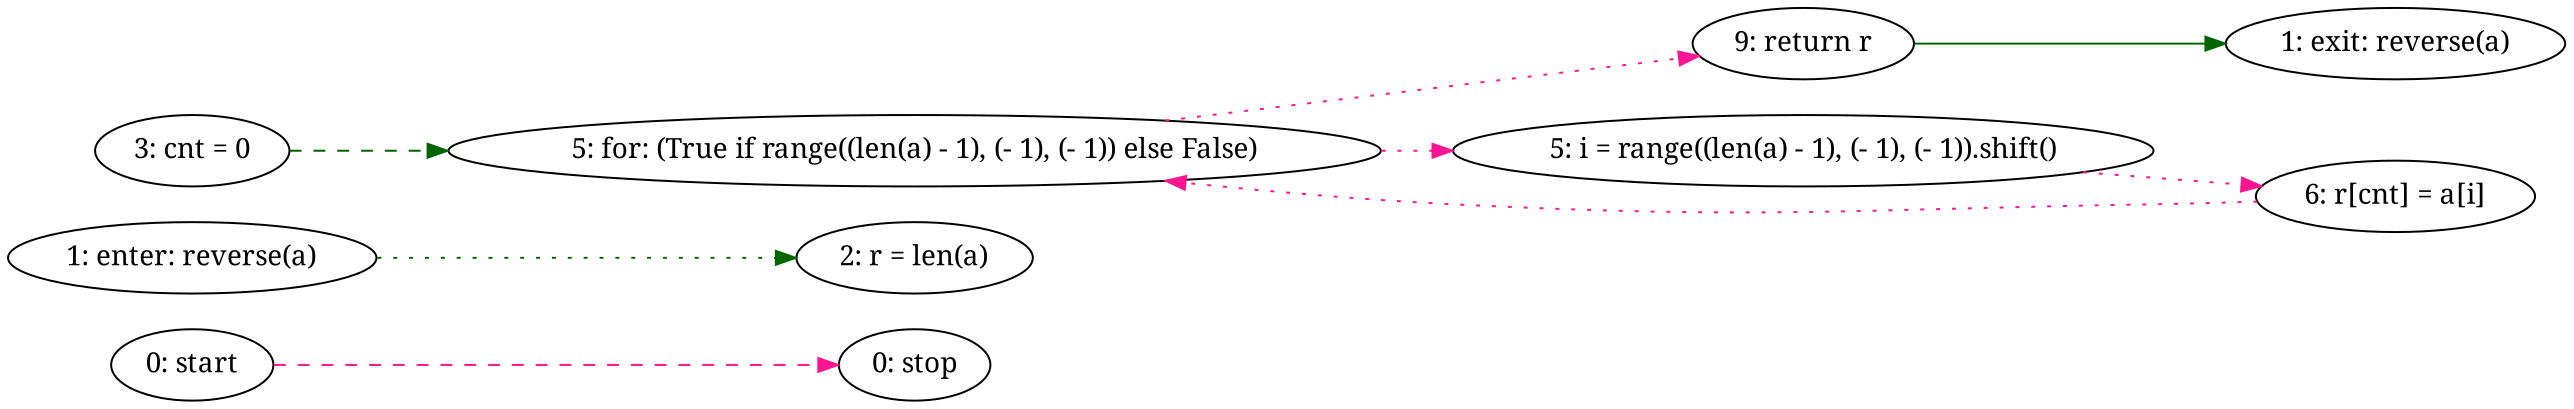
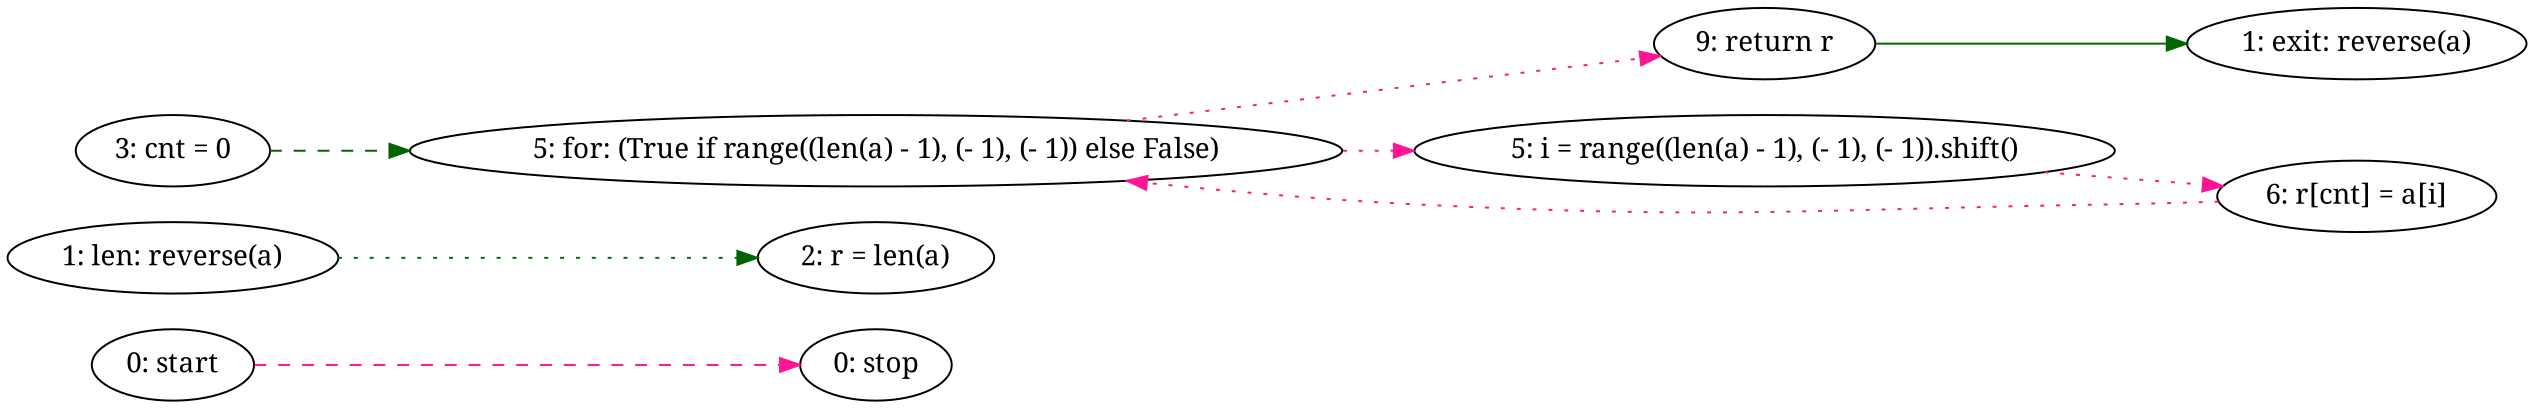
  strict digraph {
    fontname="Noto Serif"
    rankdir=LR
    node [fontname="Noto Serif"]
    edge [color=deeppink fontname="Noto Serif" style=dotted]
    n1 [label="0: start"]
    n2 [label="0: stop"]
-   n3 [label="1: enter: reverse(a)"]
+   n3 [label="1: len: reverse(a)"]
    n4 [label="2: r = len(a)"]
    n5 [label="3: cnt = 0"]
    n6 [label="5: for: (True if range((len(a) - 1), (- 1), (- 1)) else False)"]
    n7 [label="9: return r"]
    n8 [label="5: i = range((len(a) - 1), (- 1), (- 1)).shift()"]
    n9 [label="1: exit: reverse(a)"]
    n10 [label="6: r[cnt] = a[i]"]
    n1 -> n2 [style=dashed]
    n3 -> n4 [color=darkgreen]
    n5 -> n6 [color=darkgreen style=dashed]
    n6 -> n7
    n6 -> n8
    n7 -> n9 [color=darkgreen style=solid]
    n8 -> n10
    n10 -> n6
  }
